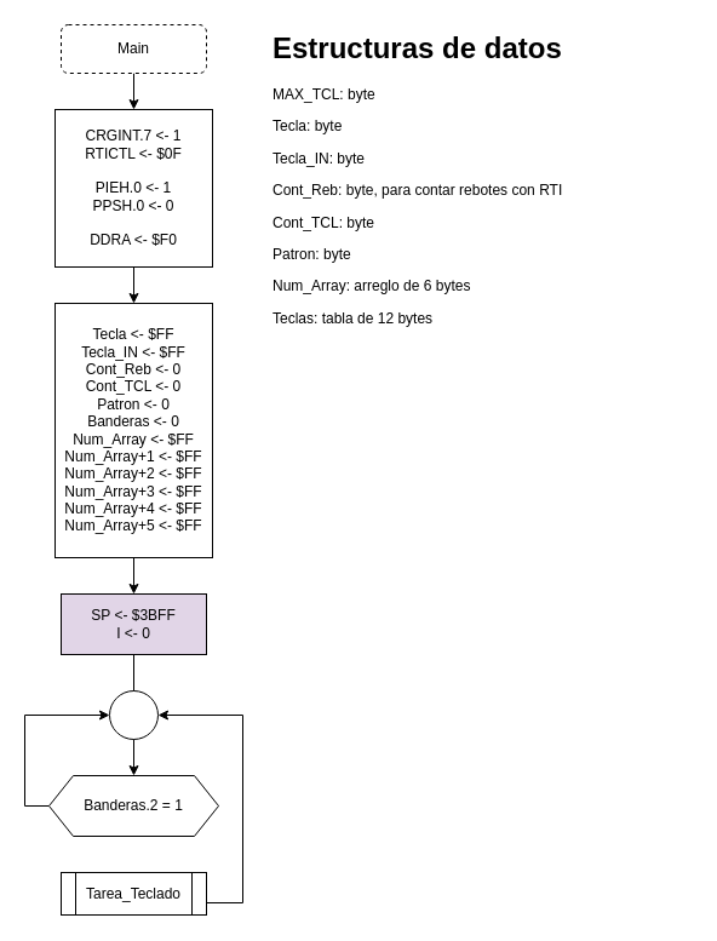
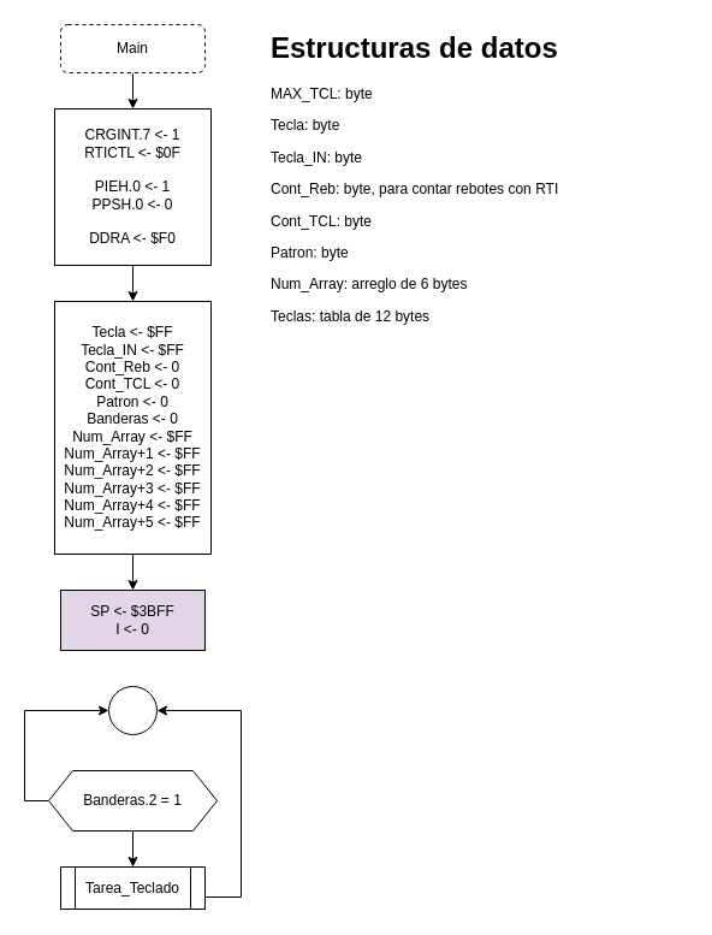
  <mxCell id="0" />
  <mxCell id="1" parent="0" />
  <mxCell id="2" value="" style="edgeStyle=orthogonalEdgeStyle;rounded=0;orthogonalLoop=1;jettySize=auto;html=1;" edge="1" parent="1" source="3" target="7"><mxGeometry relative="1" as="geometry" /></mxCell>
  <mxCell id="3" value="Main" style="rounded=1;whiteSpace=wrap;html=1;dashed=1;" vertex="1" parent="1"><mxGeometry x="50" y="20" width="120" height="40" as="geometry" /></mxCell>
  <mxCell id="4" value="" style="edgeStyle=orthogonalEdgeStyle;rounded=0;orthogonalLoop=1;jettySize=auto;html=1;" edge="1" parent="1" source="5" target="9"><mxGeometry relative="1" as="geometry" /></mxCell>
  <mxCell id="5" value="&lt;div&gt;Tecla &amp;lt;- $FF&lt;/div&gt;&lt;div&gt;Tecla_IN &amp;lt;- $FF&lt;/div&gt;&lt;div&gt;Cont_Reb &amp;lt;- 0&lt;/div&gt;&lt;div&gt;Cont_TCL &amp;lt;- 0&lt;/div&gt;&lt;div&gt;Patron &amp;lt;- 0&lt;/div&gt;&lt;div&gt;Banderas &amp;lt;- 0&lt;/div&gt;&lt;div&gt;Num_Array &amp;lt;- $FF&lt;/div&gt;&lt;div&gt;Num_Array+1 &amp;lt;- $FF&lt;/div&gt;&lt;div&gt;Num_Array+2 &amp;lt;- $FF&lt;/div&gt;&lt;div&gt;Num_Array+3 &amp;lt;- $FF&lt;/div&gt;&lt;div&gt;Num_Array+4 &amp;lt;- $FF&lt;/div&gt;&lt;div&gt;Num_Array+5 &amp;lt;- $FF&lt;/div&gt;" style="rounded=0;whiteSpace=wrap;html=1;" vertex="1" parent="1"><mxGeometry x="45" y="250" width="130" height="210" as="geometry" /></mxCell>
  <mxCell id="6" value="" style="edgeStyle=orthogonalEdgeStyle;rounded=0;orthogonalLoop=1;jettySize=auto;html=1;" edge="1" parent="1" source="7" target="5"><mxGeometry relative="1" as="geometry" /></mxCell>
  <mxCell id="7" value="&lt;div&gt;CRGINT.7 &amp;lt;- 1&lt;br&gt;&lt;/div&gt;&lt;div&gt;RTICTL &amp;lt;- $0F&lt;/div&gt;&lt;div&gt;&lt;br&gt;&lt;/div&gt;&lt;div&gt;PIEH.0 &amp;lt;- 1&lt;/div&gt;&lt;div&gt;PPSH.0 &amp;lt;- 0&lt;/div&gt;&lt;div&gt;&lt;br&gt;&lt;/div&gt;&lt;div&gt;DDRA &amp;lt;- $F0&lt;/div&gt;" style="rounded=0;whiteSpace=wrap;html=1;" vertex="1" parent="1"><mxGeometry x="45" y="90" width="130" height="130" as="geometry" /></mxCell>
- <mxCell id="8" value="" style="edgeStyle=orthogonalEdgeStyle;rounded=0;orthogonalLoop=1;jettySize=auto;html=1;" edge="1" parent="1" source="9" target="13"><mxGeometry relative="1" as="geometry" /></mxCell>
  <mxCell id="9" value="&lt;div&gt;SP &amp;lt;- $3BFF&lt;/div&gt;I &amp;lt;- 0" style="rounded=0;whiteSpace=wrap;html=1;fillColor=#e1d5e7;" vertex="1" parent="1"><mxGeometry x="50" y="490" width="120" height="50" as="geometry" /></mxCell>
  <mxCell id="10" value="" style="ellipse;whiteSpace=wrap;html=1;aspect=fixed;" vertex="1" parent="1"><mxGeometry x="90" y="570" width="40" height="40" as="geometry" /></mxCell>
  <mxCell id="11" style="edgeStyle=orthogonalEdgeStyle;rounded=0;orthogonalLoop=1;jettySize=auto;html=1;entryX=0;entryY=0.5;entryDx=0;entryDy=0;" edge="1" parent="1" source="13" target="10"><mxGeometry relative="1" as="geometry"><Array as="points"><mxPoint x="20" y="665" /><mxPoint x="20" y="590" /></Array></mxGeometry></mxCell>
+ <mxCell id="12" value="" style="edgeStyle=orthogonalEdgeStyle;rounded=0;orthogonalLoop=1;jettySize=auto;html=1;" edge="1" parent="1" source="13" target="15"><mxGeometry relative="1" as="geometry" /></mxCell>
  <mxCell id="13" value="Banderas.2 = 1" style="shape=hexagon;perimeter=hexagonPerimeter2;whiteSpace=wrap;html=1;fixedSize=1;" vertex="1" parent="1"><mxGeometry x="40" y="640" width="140" height="50" as="geometry" /></mxCell>
  <mxCell id="14" style="edgeStyle=orthogonalEdgeStyle;rounded=0;orthogonalLoop=1;jettySize=auto;html=1;entryX=1;entryY=0.5;entryDx=0;entryDy=0;" edge="1" parent="1" source="15" target="10"><mxGeometry relative="1" as="geometry"><Array as="points"><mxPoint x="200" y="745" /><mxPoint x="200" y="590" /></Array></mxGeometry></mxCell>
  <mxCell id="15" value="Tarea_Teclado" style="shape=process;whiteSpace=wrap;html=1;backgroundOutline=1;" vertex="1" parent="1"><mxGeometry x="50" y="720" width="120" height="35" as="geometry" /></mxCell>
  <mxCell id="16" value="&lt;h1&gt;Estructuras de datos&lt;br&gt;&lt;/h1&gt;&lt;p&gt;MAX_TCL: byte&lt;/p&gt;&lt;p&gt;Tecla: byte&lt;/p&gt;&lt;p&gt;Tecla_IN: byte&lt;/p&gt;&lt;p&gt;Cont_Reb: byte, para contar rebotes con RTI&lt;/p&gt;&lt;p&gt;Cont_TCL: byte&lt;/p&gt;&lt;p&gt;Patron: byte &lt;br&gt;&lt;/p&gt;&lt;p&gt;Num_Array: arreglo de 6 bytes&lt;/p&gt;&lt;p&gt;Teclas: tabla de 12 bytes&lt;br&gt;&lt;/p&gt;" style="text;html=1;strokeColor=none;fillColor=none;spacing=5;spacingTop=-20;whiteSpace=wrap;overflow=hidden;rounded=0;" vertex="1" parent="1"><mxGeometry x="220" y="20" width="350" height="260" as="geometry" /></mxCell>
